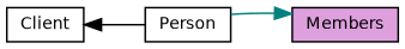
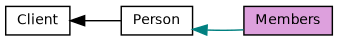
  digraph {
    rankdir=LR
    node [color=black fillcolor=white fontname=Helvetica fontsize=10 shape=record style=filled]
    edge [dir=back fontname=Helvetica fontsize=10 labelfontname=Helvetica labelfontsize=10 style=solid]
    n1 [fontcolor=black height=0.2 label=Client width=0.4]
    n2 [height=0.2 label=Person width=0.4]
    n3 [fillcolor=plum height=0.2 label=Members width=0.4]
    n1 -> n2 [color=black]
-   n3 -> n2 [color=teal]
+   n2 -> n3 [color=teal]
  }
